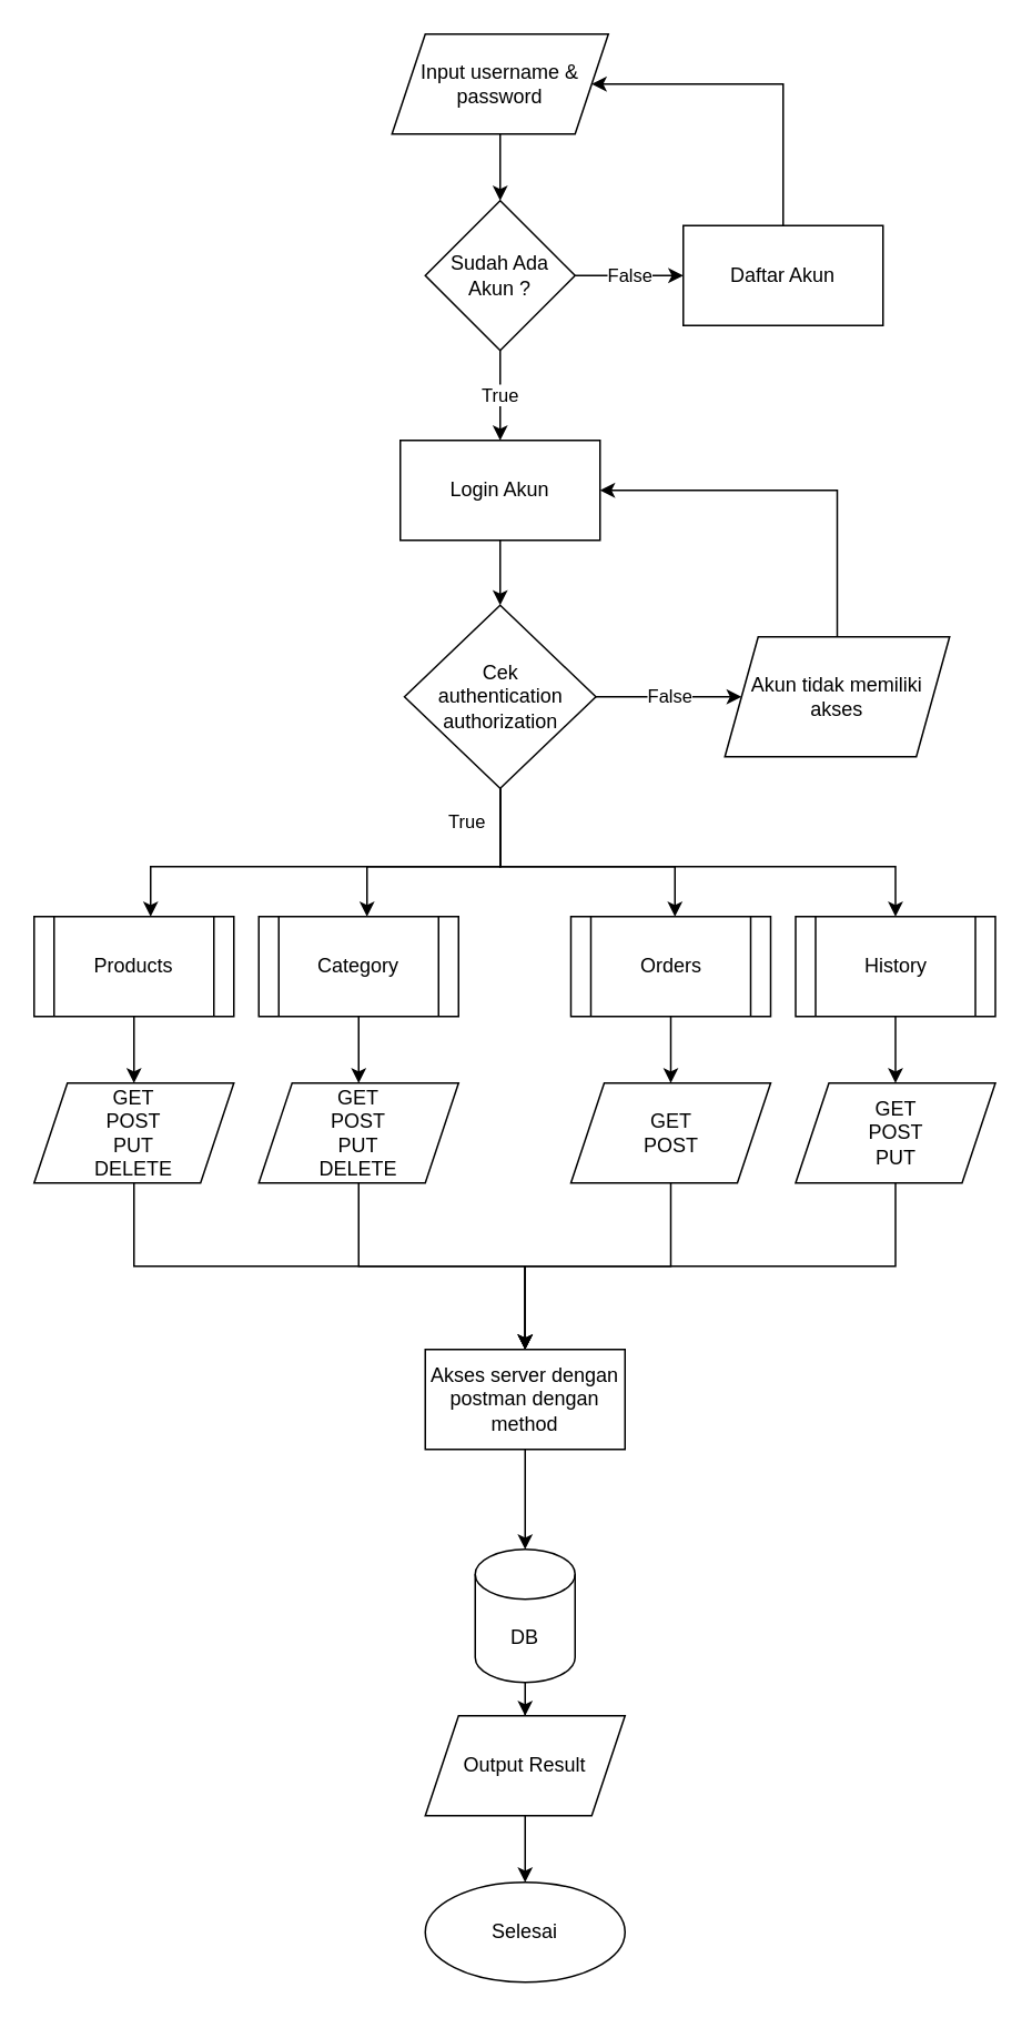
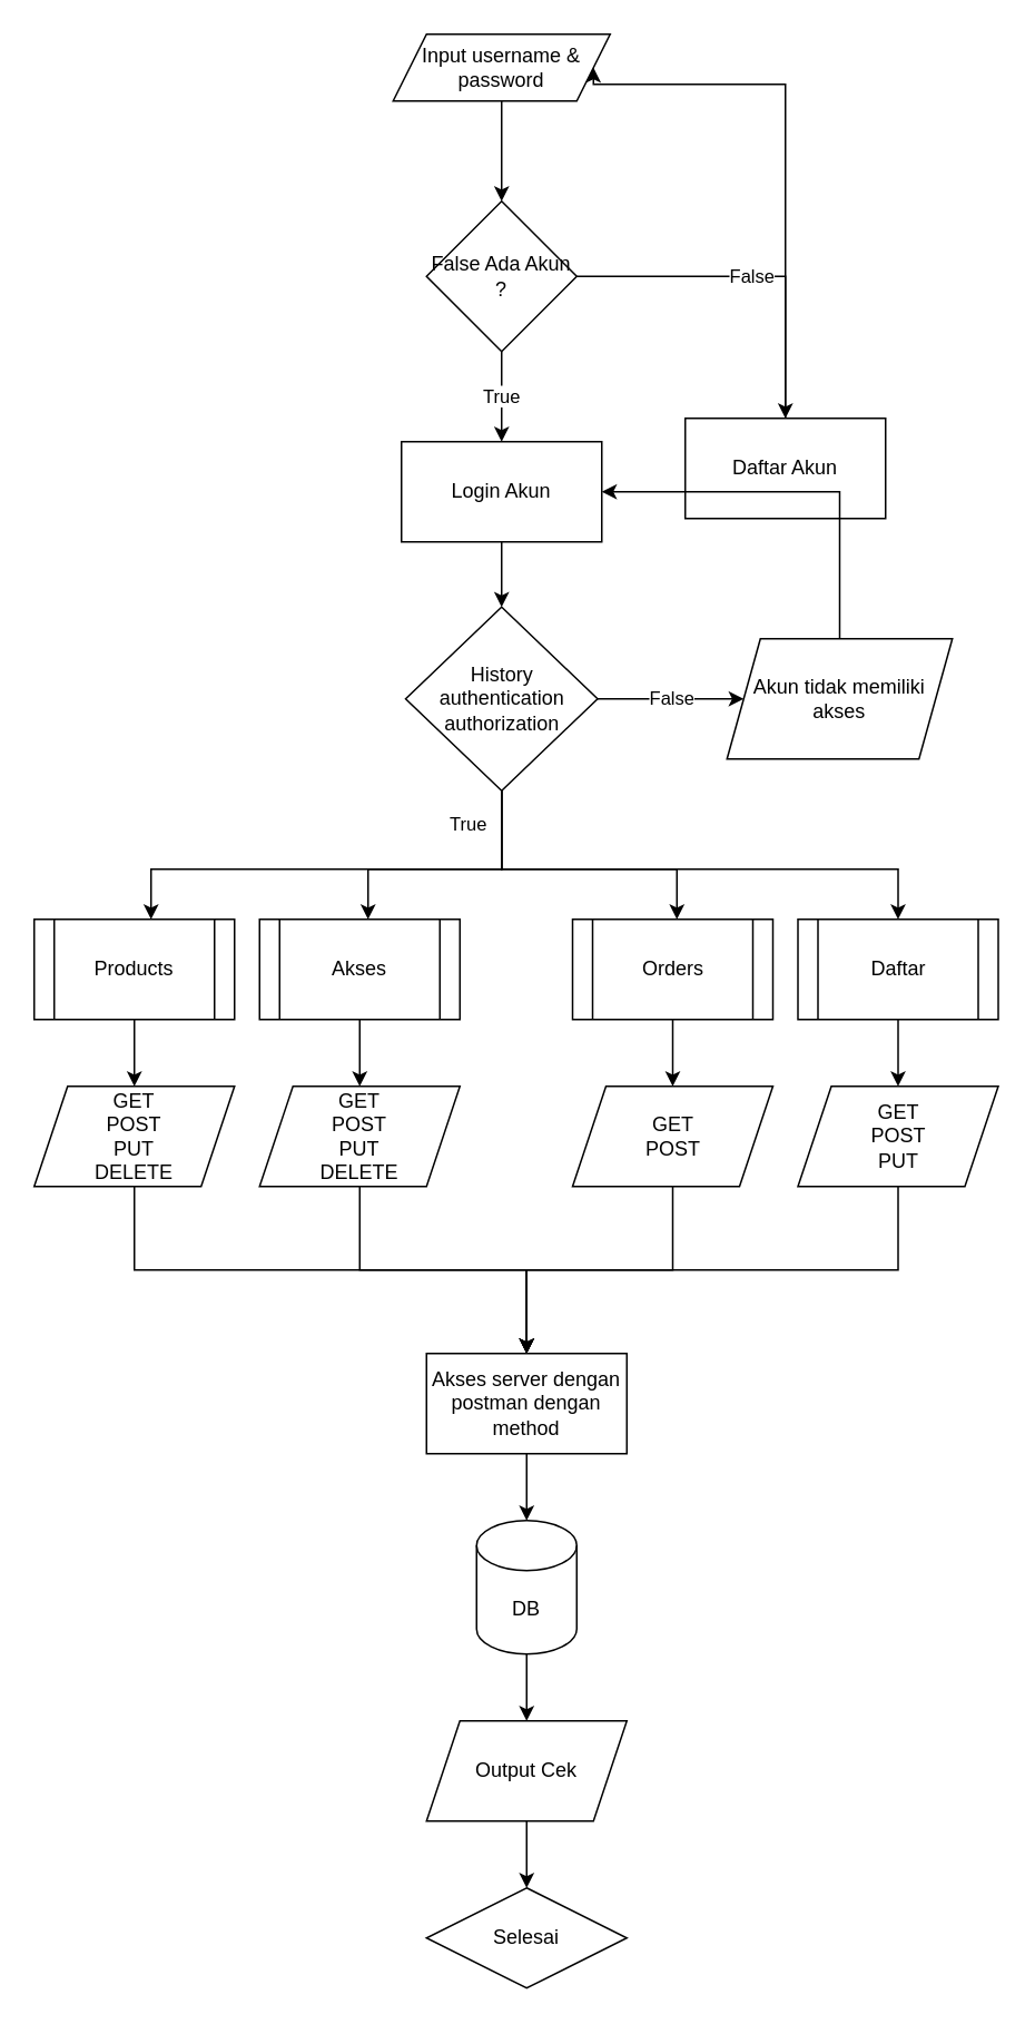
  <mxCell id="0" />
  <mxCell id="1" parent="0" />
  <mxCell id="2" value="" style="edgeStyle=orthogonalEdgeStyle;rounded=0;orthogonalLoop=1;jettySize=auto;html=1;" edge="1" parent="1" source="3" target="6"><mxGeometry relative="1" as="geometry" /></mxCell>
- <mxCell id="3" value="Input username &amp;amp; password" style="shape=parallelogram;perimeter=parallelogramPerimeter;whiteSpace=wrap;html=1;fixedSize=1;" vertex="1" parent="1"><mxGeometry x="235" y="20" width="130" height="60" as="geometry" /></mxCell>
+ <mxCell id="3" value="Input username &amp;amp; password" style="shape=parallelogram;perimeter=parallelogramPerimeter;whiteSpace=wrap;html=1;fixedSize=1;" vertex="1" parent="1"><mxGeometry x="235" y="20" width="130" height="40" as="geometry" /></mxCell>
  <mxCell id="4" value="False" style="edgeStyle=orthogonalEdgeStyle;rounded=0;orthogonalLoop=1;jettySize=auto;html=1;" edge="1" parent="1" source="6" target="8"><mxGeometry relative="1" as="geometry" /></mxCell>
  <mxCell id="5" value="True" style="edgeStyle=orthogonalEdgeStyle;rounded=0;orthogonalLoop=1;jettySize=auto;html=1;" edge="1" parent="1" source="6" target="10"><mxGeometry relative="1" as="geometry" /></mxCell>
- <mxCell id="6" value="Sudah Ada Akun ?" style="rhombus;whiteSpace=wrap;html=1;" vertex="1" parent="1"><mxGeometry x="255" y="120" width="90" height="90" as="geometry" /></mxCell>
+ <mxCell id="6" value="False Ada Akun ?" style="rhombus;whiteSpace=wrap;html=1;" vertex="1" parent="1"><mxGeometry x="255" y="120" width="90" height="90" as="geometry" /></mxCell>
  <mxCell id="7" style="edgeStyle=orthogonalEdgeStyle;rounded=0;orthogonalLoop=1;jettySize=auto;html=1;entryX=1;entryY=0.5;entryDx=0;entryDy=0;" edge="1" parent="1" source="8" target="3"><mxGeometry relative="1" as="geometry"><Array as="points"><mxPoint x="470" y="50" /></Array></mxGeometry></mxCell>
- <mxCell id="8" value="Daftar Akun" style="whiteSpace=wrap;html=1;" vertex="1" parent="1"><mxGeometry x="410" y="135" width="120" height="60" as="geometry" /></mxCell>
+ <mxCell id="8" value="Daftar Akun" style="whiteSpace=wrap;html=1;" vertex="1" parent="1"><mxGeometry x="410" y="250" width="120" height="60" as="geometry" /></mxCell>
  <mxCell id="9" value="" style="edgeStyle=orthogonalEdgeStyle;rounded=0;orthogonalLoop=1;jettySize=auto;html=1;" edge="1" parent="1" source="10" target="20"><mxGeometry relative="1" as="geometry" /></mxCell>
  <mxCell id="10" value="Login Akun" style="whiteSpace=wrap;html=1;" vertex="1" parent="1"><mxGeometry x="240" y="264" width="120" height="60" as="geometry" /></mxCell>
  <mxCell id="11" value="" style="edgeStyle=orthogonalEdgeStyle;rounded=0;orthogonalLoop=1;jettySize=auto;html=1;" edge="1" parent="1" source="12" target="28"><mxGeometry relative="1" as="geometry" /></mxCell>
  <mxCell id="12" value="Products" style="shape=process;whiteSpace=wrap;html=1;backgroundOutline=1;" vertex="1" parent="1"><mxGeometry x="20" y="550" width="120" height="60" as="geometry" /></mxCell>
  <mxCell id="13" value="" style="edgeStyle=orthogonalEdgeStyle;rounded=0;orthogonalLoop=1;jettySize=auto;html=1;" edge="1" parent="1" source="14" target="30"><mxGeometry relative="1" as="geometry" /></mxCell>
- <mxCell id="14" value="Category" style="shape=process;whiteSpace=wrap;html=1;backgroundOutline=1;" vertex="1" parent="1"><mxGeometry x="155" y="550" width="120" height="60" as="geometry" /></mxCell>
+ <mxCell id="14" value="Akses" style="shape=process;whiteSpace=wrap;html=1;backgroundOutline=1;" vertex="1" parent="1"><mxGeometry x="155" y="550" width="120" height="60" as="geometry" /></mxCell>
  <mxCell id="15" value="False" style="edgeStyle=orthogonalEdgeStyle;rounded=0;orthogonalLoop=1;jettySize=auto;html=1;" edge="1" parent="1" source="20" target="22"><mxGeometry relative="1" as="geometry" /></mxCell>
  <mxCell id="16" value="True" style="edgeStyle=orthogonalEdgeStyle;rounded=0;orthogonalLoop=1;jettySize=auto;html=1;" edge="1" parent="1" source="20" target="12"><mxGeometry x="-0.862" y="-20" relative="1" as="geometry"><Array as="points"><mxPoint x="300" y="520" /><mxPoint x="90" y="520" /></Array><mxPoint as="offset" /></mxGeometry></mxCell>
  <mxCell id="17" style="edgeStyle=orthogonalEdgeStyle;rounded=0;orthogonalLoop=1;jettySize=auto;html=1;" edge="1" parent="1" source="20" target="14"><mxGeometry relative="1" as="geometry"><Array as="points"><mxPoint x="300" y="520" /><mxPoint x="220" y="520" /></Array></mxGeometry></mxCell>
  <mxCell id="18" style="edgeStyle=orthogonalEdgeStyle;rounded=0;orthogonalLoop=1;jettySize=auto;html=1;entryX=0.5;entryY=0;entryDx=0;entryDy=0;" edge="1" parent="1" source="20"><mxGeometry relative="1" as="geometry"><mxPoint x="405" y="550" as="targetPoint" /><Array as="points"><mxPoint x="300" y="520" /><mxPoint x="405" y="520" /></Array></mxGeometry></mxCell>
  <mxCell id="19" style="edgeStyle=orthogonalEdgeStyle;rounded=0;orthogonalLoop=1;jettySize=auto;html=1;entryX=0.5;entryY=0;entryDx=0;entryDy=0;" edge="1" parent="1" source="20" target="26"><mxGeometry relative="1" as="geometry"><Array as="points"><mxPoint x="300" y="520" /><mxPoint x="537" y="520" /></Array></mxGeometry></mxCell>
- <mxCell id="20" value="Cek &lt;br&gt;authentication authorization" style="rhombus;whiteSpace=wrap;html=1;" vertex="1" parent="1"><mxGeometry x="242.5" y="363" width="115" height="110" as="geometry" /></mxCell>
+ <mxCell id="20" value="History &lt;br&gt;authentication authorization" style="rhombus;whiteSpace=wrap;html=1;" vertex="1" parent="1"><mxGeometry x="242.5" y="363" width="115" height="110" as="geometry" /></mxCell>
  <mxCell id="21" style="edgeStyle=orthogonalEdgeStyle;rounded=0;orthogonalLoop=1;jettySize=auto;html=1;entryX=1;entryY=0.5;entryDx=0;entryDy=0;" edge="1" parent="1" source="22" target="10"><mxGeometry relative="1" as="geometry"><Array as="points"><mxPoint x="503" y="294" /></Array></mxGeometry></mxCell>
  <mxCell id="22" value="Akun tidak memiliki akses" style="shape=parallelogram;perimeter=parallelogramPerimeter;whiteSpace=wrap;html=1;fixedSize=1;" vertex="1" parent="1"><mxGeometry x="435" y="382" width="135" height="72" as="geometry" /></mxCell>
  <mxCell id="23" value="" style="edgeStyle=orthogonalEdgeStyle;rounded=0;orthogonalLoop=1;jettySize=auto;html=1;" edge="1" parent="1" source="24" target="32"><mxGeometry relative="1" as="geometry" /></mxCell>
  <mxCell id="24" value="Orders" style="shape=process;whiteSpace=wrap;html=1;backgroundOutline=1;" vertex="1" parent="1"><mxGeometry x="342.5" y="550" width="120" height="60" as="geometry" /></mxCell>
  <mxCell id="25" value="" style="edgeStyle=orthogonalEdgeStyle;rounded=0;orthogonalLoop=1;jettySize=auto;html=1;" edge="1" parent="1" source="26" target="34"><mxGeometry relative="1" as="geometry" /></mxCell>
- <mxCell id="26" value="History" style="shape=process;whiteSpace=wrap;html=1;backgroundOutline=1;" vertex="1" parent="1"><mxGeometry x="477.5" y="550" width="120" height="60" as="geometry" /></mxCell>
+ <mxCell id="26" value="Daftar" style="shape=process;whiteSpace=wrap;html=1;backgroundOutline=1;" vertex="1" parent="1"><mxGeometry x="477.5" y="550" width="120" height="60" as="geometry" /></mxCell>
  <mxCell id="27" value="" style="edgeStyle=orthogonalEdgeStyle;rounded=0;orthogonalLoop=1;jettySize=auto;html=1;" edge="1" parent="1" source="28" target="36"><mxGeometry relative="1" as="geometry"><Array as="points"><mxPoint x="80" y="760" /><mxPoint x="315" y="760" /></Array></mxGeometry></mxCell>
  <mxCell id="28" value="GET&lt;br&gt;POST&lt;br&gt;PUT&lt;br&gt;DELETE" style="shape=parallelogram;perimeter=parallelogramPerimeter;whiteSpace=wrap;html=1;fixedSize=1;" vertex="1" parent="1"><mxGeometry x="20" y="650" width="120" height="60" as="geometry" /></mxCell>
  <mxCell id="29" style="edgeStyle=orthogonalEdgeStyle;rounded=0;orthogonalLoop=1;jettySize=auto;html=1;" edge="1" parent="1" source="30" target="36"><mxGeometry relative="1" as="geometry" /></mxCell>
  <mxCell id="30" value="GET&lt;br&gt;POST&lt;br&gt;PUT&lt;br&gt;DELETE" style="shape=parallelogram;perimeter=parallelogramPerimeter;whiteSpace=wrap;html=1;fixedSize=1;" vertex="1" parent="1"><mxGeometry x="155" y="650" width="120" height="60" as="geometry" /></mxCell>
  <mxCell id="31" style="edgeStyle=orthogonalEdgeStyle;rounded=0;orthogonalLoop=1;jettySize=auto;html=1;entryX=0.5;entryY=0;entryDx=0;entryDy=0;" edge="1" parent="1" source="32" target="36"><mxGeometry relative="1" as="geometry" /></mxCell>
  <mxCell id="32" value="GET&lt;br&gt;POST" style="shape=parallelogram;perimeter=parallelogramPerimeter;whiteSpace=wrap;html=1;fixedSize=1;" vertex="1" parent="1"><mxGeometry x="342.5" y="650" width="120" height="60" as="geometry" /></mxCell>
  <mxCell id="33" style="edgeStyle=orthogonalEdgeStyle;rounded=0;orthogonalLoop=1;jettySize=auto;html=1;entryX=0.5;entryY=0;entryDx=0;entryDy=0;" edge="1" parent="1" source="34" target="36"><mxGeometry relative="1" as="geometry"><Array as="points"><mxPoint x="537" y="760" /><mxPoint x="315" y="760" /></Array></mxGeometry></mxCell>
  <mxCell id="34" value="GET&lt;br&gt;POST&lt;br&gt;PUT" style="shape=parallelogram;perimeter=parallelogramPerimeter;whiteSpace=wrap;html=1;fixedSize=1;" vertex="1" parent="1"><mxGeometry x="477.5" y="650" width="120" height="60" as="geometry" /></mxCell>
  <mxCell id="35" value="" style="edgeStyle=orthogonalEdgeStyle;rounded=0;orthogonalLoop=1;jettySize=auto;html=1;" edge="1" parent="1" source="36" target="38"><mxGeometry relative="1" as="geometry" /></mxCell>
  <mxCell id="36" value="Akses server dengan postman dengan method" style="whiteSpace=wrap;html=1;" vertex="1" parent="1"><mxGeometry x="255" y="810" width="120" height="60" as="geometry" /></mxCell>
  <mxCell id="37" value="" style="edgeStyle=orthogonalEdgeStyle;rounded=0;orthogonalLoop=1;jettySize=auto;html=1;" edge="1" parent="1" source="38" target="40"><mxGeometry relative="1" as="geometry" /></mxCell>
- <mxCell id="38" value="DB" style="shape=cylinder3;whiteSpace=wrap;html=1;boundedLbl=1;backgroundOutline=1;size=15;" vertex="1" parent="1"><mxGeometry x="285" y="930" width="60" height="80" as="geometry" /></mxCell>
+ <mxCell id="38" value="DB" style="shape=cylinder3;whiteSpace=wrap;html=1;boundedLbl=1;backgroundOutline=1;size=15;" vertex="1" parent="1"><mxGeometry x="285" y="910" width="60" height="80" as="geometry" /></mxCell>
  <mxCell id="39" value="" style="edgeStyle=orthogonalEdgeStyle;rounded=0;orthogonalLoop=1;jettySize=auto;html=1;" edge="1" parent="1" source="40" target="41"><mxGeometry relative="1" as="geometry" /></mxCell>
- <mxCell id="40" value="Output Result" style="shape=parallelogram;perimeter=parallelogramPerimeter;whiteSpace=wrap;html=1;fixedSize=1;" vertex="1" parent="1"><mxGeometry x="255" y="1030" width="120" height="60" as="geometry" /></mxCell>
- <mxCell id="41" value="Selesai" style="ellipse;whiteSpace=wrap;html=1;" vertex="1" parent="1"><mxGeometry x="255" y="1130" width="120" height="60" as="geometry" /></mxCell>
+ <mxCell id="40" value="Output Cek" style="shape=parallelogram;perimeter=parallelogramPerimeter;whiteSpace=wrap;html=1;fixedSize=1;" vertex="1" parent="1"><mxGeometry x="255" y="1030" width="120" height="60" as="geometry" /></mxCell>
+ <mxCell id="41" value="Selesai" style="rhombus;whiteSpace=wrap;html=1;" vertex="1" parent="1"><mxGeometry x="255" y="1130" width="120" height="60" as="geometry" /></mxCell>
